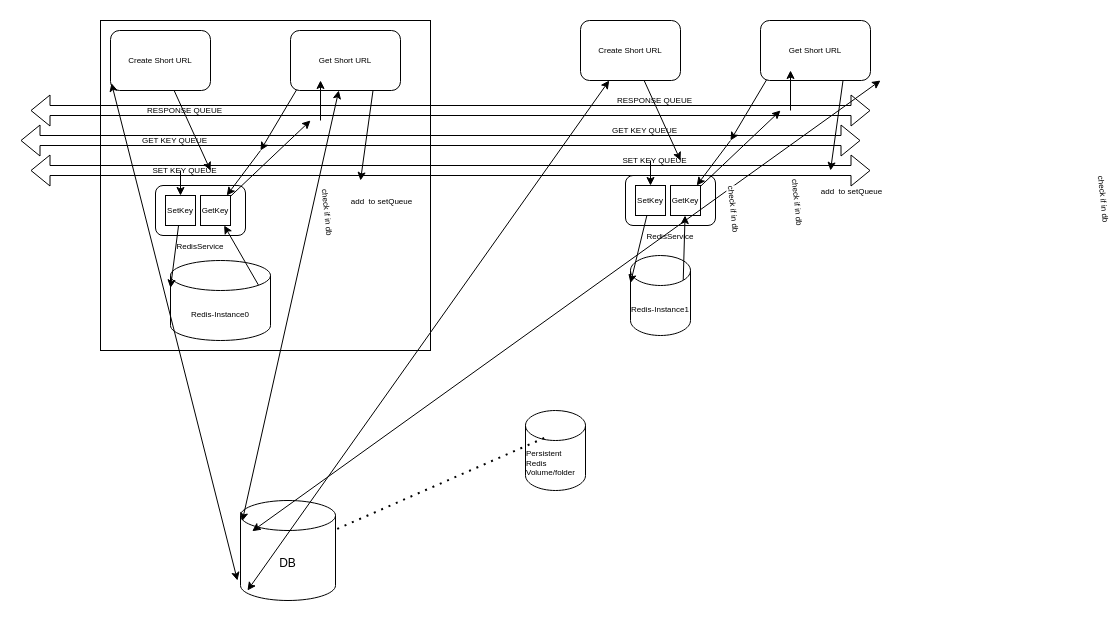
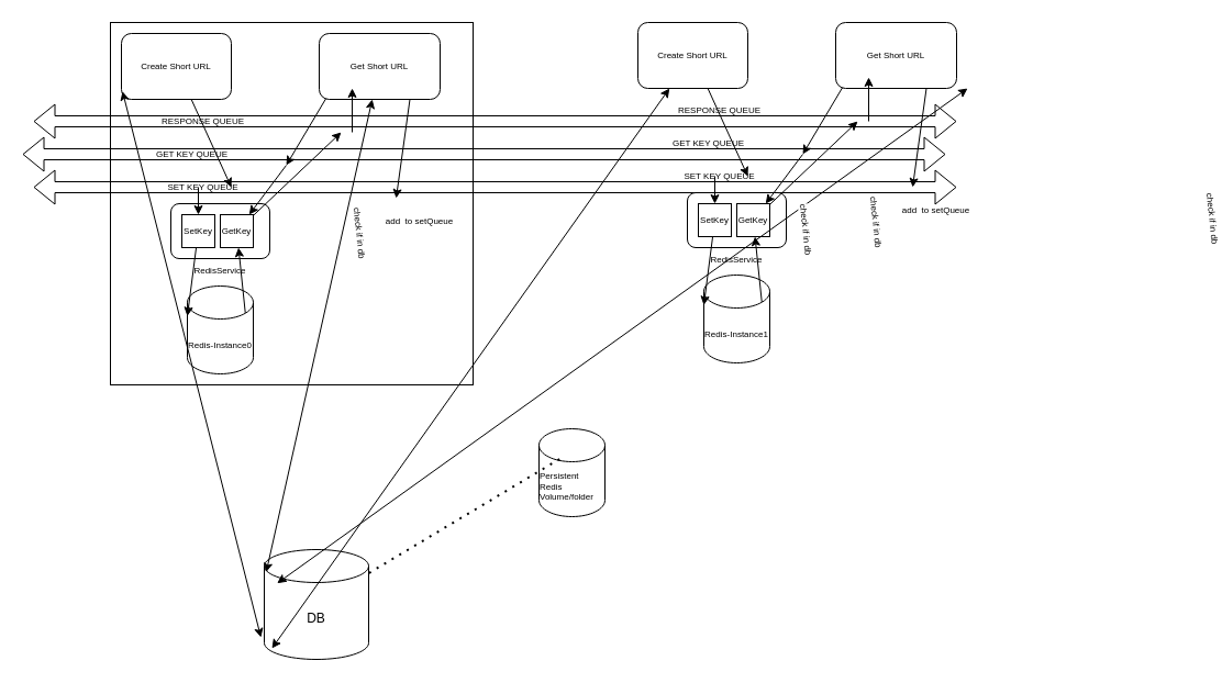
  <mxCell id="0" />
  <mxCell id="1" parent="0" />
  <mxCell id="2" value="DB" style="shape=cylinder3;whiteSpace=wrap;html=1;boundedLbl=1;backgroundOutline=1;size=15;" vertex="1" parent="1"><mxGeometry x="240" y="500" width="95" height="100" as="geometry" /></mxCell>
  <mxCell id="3" value="" style="whiteSpace=wrap;html=1;aspect=fixed;" vertex="1" parent="1"><mxGeometry x="100" y="20" width="330" height="330" as="geometry" /></mxCell>
- <mxCell id="4" value="&lt;font style=&quot;font-size: 8px&quot;&gt;Redis-Instance0&lt;/font&gt;" style="shape=cylinder3;whiteSpace=wrap;html=1;boundedLbl=1;backgroundOutline=1;size=15;" vertex="1" parent="1"><mxGeometry x="170" y="260" width="100" height="80" as="geometry" /></mxCell>
+ <mxCell id="4" value="&lt;font style=&quot;font-size: 8px&quot;&gt;Redis-Instance0&lt;/font&gt;" style="shape=cylinder3;whiteSpace=wrap;html=1;boundedLbl=1;backgroundOutline=1;size=15;" vertex="1" parent="1"><mxGeometry x="170" y="260" width="60" height="80" as="geometry" /></mxCell>
  <mxCell id="5" value="&lt;div align=&quot;center&quot;&gt;RedisService&lt;/div&gt;" style="rounded=1;whiteSpace=wrap;html=1;fontSize=8;align=center;labelPosition=center;verticalLabelPosition=bottom;verticalAlign=top;" vertex="1" parent="1"><mxGeometry x="155" y="185" width="90" height="50" as="geometry" /></mxCell>
  <mxCell id="6" value="SetKey" style="whiteSpace=wrap;html=1;aspect=fixed;fontSize=8;" vertex="1" parent="1"><mxGeometry x="165" y="195" width="30" height="30" as="geometry" /></mxCell>
  <mxCell id="7" value="GetKey" style="whiteSpace=wrap;html=1;aspect=fixed;fontSize=8;" vertex="1" parent="1"><mxGeometry x="200" y="195" width="30" height="30" as="geometry" /></mxCell>
- <mxCell id="8" value="&lt;div align=&quot;justify&quot;&gt;Persistent Redis&lt;/div&gt;&lt;div align=&quot;justify&quot;&gt;Volume/folder&lt;/div&gt;" style="shape=cylinder3;whiteSpace=wrap;html=1;boundedLbl=1;backgroundOutline=1;size=15;fontSize=8;" vertex="1" parent="1"><mxGeometry x="525" y="410" width="60" height="80" as="geometry" /></mxCell>
+ <mxCell id="8" value="&lt;div align=&quot;justify&quot;&gt;Persistent Redis&lt;/div&gt;&lt;div align=&quot;justify&quot;&gt;Volume/folder&lt;/div&gt;" style="shape=cylinder3;whiteSpace=wrap;html=1;boundedLbl=1;backgroundOutline=1;size=15;fontSize=8;" vertex="1" parent="1"><mxGeometry x="490" y="390" width="60" height="80" as="geometry" /></mxCell>
  <mxCell id="9" value="" style="shape=flexArrow;endArrow=classic;startArrow=classic;html=1;rounded=0;fontSize=8;" edge="1" parent="1"><mxGeometry width="100" height="100" relative="1" as="geometry"><mxPoint x="20" y="140" as="sourcePoint" /><mxPoint x="860" y="140" as="targetPoint" /></mxGeometry></mxCell>
  <mxCell id="10" value="GET KEY QUEUE" style="edgeLabel;html=1;align=center;verticalAlign=middle;resizable=0;points=[];fontSize=8;labelBackgroundColor=none;" vertex="1" connectable="0" parent="9"><mxGeometry x="-0.636" y="1" relative="1" as="geometry"><mxPoint as="offset" /></mxGeometry></mxCell>
  <mxCell id="11" value="GET KEY QUEUE" style="edgeLabel;html=1;align=center;verticalAlign=middle;resizable=0;points=[];fontSize=8;labelBackgroundColor=none;" vertex="1" connectable="0" parent="9"><mxGeometry x="-0.636" y="1" relative="1" as="geometry"><mxPoint x="470" y="-10" as="offset" /></mxGeometry></mxCell>
  <mxCell id="12" value="" style="endArrow=classic;html=1;rounded=0;fontSize=8;" edge="1" parent="1" target="6"><mxGeometry width="50" height="50" relative="1" as="geometry"><mxPoint x="180" y="170" as="sourcePoint" /><mxPoint x="390" y="190" as="targetPoint" /></mxGeometry></mxCell>
  <mxCell id="13" value="&lt;div align=&quot;center&quot;&gt;Create Short URL&lt;br&gt;&lt;/div&gt;" style="rounded=1;whiteSpace=wrap;html=1;labelBackgroundColor=none;fontSize=8;labelPosition=center;verticalLabelPosition=middle;align=center;verticalAlign=middle;" vertex="1" parent="1"><mxGeometry x="110" y="30" width="100" height="60" as="geometry" /></mxCell>
  <mxCell id="14" value="" style="endArrow=classic;html=1;rounded=0;fontSize=8;entryX=0;entryY=0;entryDx=0;entryDy=27.5;entryPerimeter=0;" edge="1" parent="1" source="6" target="4"><mxGeometry width="50" height="50" relative="1" as="geometry"><mxPoint x="340" y="200" as="sourcePoint" /><mxPoint x="390" y="150" as="targetPoint" /></mxGeometry></mxCell>
  <mxCell id="15" value="" style="endArrow=classic;html=1;rounded=0;fontSize=8;exitX=0.879;exitY=0.306;exitDx=0;exitDy=0;exitPerimeter=0;" edge="1" parent="1" source="4" target="7"><mxGeometry width="50" height="50" relative="1" as="geometry"><mxPoint x="340" y="200" as="sourcePoint" /><mxPoint x="390" y="150" as="targetPoint" /></mxGeometry></mxCell>
  <mxCell id="16" value="Get Short URL" style="rounded=1;whiteSpace=wrap;html=1;labelBackgroundColor=none;fontSize=8;labelPosition=center;verticalLabelPosition=middle;align=center;verticalAlign=middle;" vertex="1" parent="1"><mxGeometry x="290" y="30" width="110" height="60" as="geometry" /></mxCell>
  <mxCell id="17" value="" style="endArrow=classic;startArrow=classic;html=1;rounded=0;fontSize=8;exitX=0.018;exitY=0.207;exitDx=0;exitDy=0;exitPerimeter=0;" edge="1" parent="1" source="2" target="16"><mxGeometry width="50" height="50" relative="1" as="geometry"><mxPoint x="340" y="220" as="sourcePoint" /><mxPoint x="390" y="170" as="targetPoint" /></mxGeometry></mxCell>
  <mxCell id="18" value="check if in db" style="edgeLabel;html=1;align=center;verticalAlign=middle;resizable=0;points=[];fontSize=8;rotation=84;" vertex="1" connectable="0" parent="17"><mxGeometry x="0.492" y="-3" relative="1" as="geometry"><mxPoint x="11" y="11" as="offset" /></mxGeometry></mxCell>
  <mxCell id="19" value="check if in db" style="edgeLabel;html=1;align=center;verticalAlign=middle;resizable=0;points=[];fontSize=8;rotation=84;" vertex="1" connectable="0" parent="17"><mxGeometry x="0.492" y="-3" relative="1" as="geometry"><mxPoint x="481" y="1" as="offset" /></mxGeometry></mxCell>
  <mxCell id="20" value="add&amp;nbsp; to setQueue" style="endArrow=classic;html=1;rounded=0;fontSize=8;exitX=0.75;exitY=1;exitDx=0;exitDy=0;" edge="1" parent="1" source="16"><mxGeometry x="1" y="22" width="50" height="50" relative="1" as="geometry"><mxPoint x="340" y="210" as="sourcePoint" /><mxPoint x="360" y="180" as="targetPoint" /><mxPoint x="-1" y="18" as="offset" /></mxGeometry></mxCell>
  <mxCell id="21" value="" style="endArrow=classic;startArrow=classic;html=1;rounded=0;fontSize=8;exitX=0.01;exitY=0.878;exitDx=0;exitDy=0;exitPerimeter=0;entryX=-0.032;entryY=0.8;entryDx=0;entryDy=0;entryPerimeter=0;" edge="1" parent="1" source="13" target="2"><mxGeometry width="50" height="50" relative="1" as="geometry"><mxPoint x="330" y="250" as="sourcePoint" /><mxPoint x="380" y="200" as="targetPoint" /></mxGeometry></mxCell>
  <mxCell id="22" value="" style="endArrow=classic;html=1;rounded=0;fontSize=8;" edge="1" parent="1" source="13"><mxGeometry width="50" height="50" relative="1" as="geometry"><mxPoint x="240" y="220" as="sourcePoint" /><mxPoint x="210" y="170" as="targetPoint" /></mxGeometry></mxCell>
  <mxCell id="23" value="" style="shape=flexArrow;endArrow=classic;startArrow=classic;html=1;rounded=0;fontSize=8;" edge="1" parent="1"><mxGeometry width="100" height="100" relative="1" as="geometry"><mxPoint x="30" y="170" as="sourcePoint" /><mxPoint x="870" y="170" as="targetPoint" /></mxGeometry></mxCell>
  <mxCell id="24" value="SET KEY QUEUE" style="edgeLabel;html=1;align=center;verticalAlign=middle;resizable=0;points=[];fontSize=8;labelBackgroundColor=none;" vertex="1" connectable="0" parent="23"><mxGeometry x="-0.636" y="1" relative="1" as="geometry"><mxPoint as="offset" /></mxGeometry></mxCell>
  <mxCell id="25" value="SET KEY QUEUE" style="edgeLabel;html=1;align=center;verticalAlign=middle;resizable=0;points=[];fontSize=8;labelBackgroundColor=none;" vertex="1" connectable="0" parent="23"><mxGeometry x="-0.636" y="1" relative="1" as="geometry"><mxPoint x="470" y="-10" as="offset" /></mxGeometry></mxCell>
  <mxCell id="26" value="" style="endArrow=classic;html=1;rounded=0;labelBorderColor=none;fontSize=8;fontColor=default;" edge="1" parent="1" target="7"><mxGeometry width="50" height="50" relative="1" as="geometry"><mxPoint x="260" y="150" as="sourcePoint" /><mxPoint x="430" y="140" as="targetPoint" /></mxGeometry></mxCell>
  <mxCell id="27" value="" style="shape=flexArrow;endArrow=classic;startArrow=classic;html=1;rounded=0;fontSize=8;" edge="1" parent="1"><mxGeometry width="100" height="100" relative="1" as="geometry"><mxPoint x="30" y="110" as="sourcePoint" /><mxPoint x="870" y="110" as="targetPoint" /></mxGeometry></mxCell>
  <mxCell id="28" value="RESPONSE QUEUE" style="edgeLabel;html=1;align=center;verticalAlign=middle;resizable=0;points=[];fontSize=8;labelBackgroundColor=none;" vertex="1" connectable="0" parent="27"><mxGeometry x="-0.636" y="1" relative="1" as="geometry"><mxPoint as="offset" /></mxGeometry></mxCell>
  <mxCell id="29" value="RESPONSE QUEUE" style="edgeLabel;html=1;align=center;verticalAlign=middle;resizable=0;points=[];fontSize=8;labelBackgroundColor=none;" vertex="1" connectable="0" parent="27"><mxGeometry x="-0.636" y="1" relative="1" as="geometry"><mxPoint x="470" y="-10" as="offset" /></mxGeometry></mxCell>
  <mxCell id="30" value="" style="endArrow=classic;html=1;rounded=0;labelBorderColor=none;fontSize=8;fontColor=default;exitX=0.056;exitY=0.986;exitDx=0;exitDy=0;exitPerimeter=0;" edge="1" parent="1" source="16"><mxGeometry width="50" height="50" relative="1" as="geometry"><mxPoint x="370" y="190" as="sourcePoint" /><mxPoint x="260" y="150" as="targetPoint" /></mxGeometry></mxCell>
  <mxCell id="31" value="" style="endArrow=classic;html=1;rounded=0;labelBorderColor=none;fontSize=8;fontColor=default;" edge="1" parent="1" source="7"><mxGeometry width="50" height="50" relative="1" as="geometry"><mxPoint x="370" y="190" as="sourcePoint" /><mxPoint x="310" y="120" as="targetPoint" /></mxGeometry></mxCell>
  <mxCell id="32" value="" style="endArrow=classic;html=1;rounded=0;labelBorderColor=none;fontSize=8;fontColor=default;entryX=0.273;entryY=0.833;entryDx=0;entryDy=0;entryPerimeter=0;" edge="1" parent="1" target="16"><mxGeometry width="50" height="50" relative="1" as="geometry"><mxPoint x="320" y="120" as="sourcePoint" /><mxPoint x="420" y="140" as="targetPoint" /></mxGeometry></mxCell>
- <mxCell id="33" value="&lt;font style=&quot;font-size: 8px&quot;&gt;Redis-Instance1&lt;/font&gt;" style="shape=cylinder3;whiteSpace=wrap;html=1;boundedLbl=1;backgroundOutline=1;size=15;" vertex="1" parent="1"><mxGeometry x="630" y="255" width="60" height="80" as="geometry" /></mxCell>
+ <mxCell id="33" value="&lt;font style=&quot;font-size: 8px&quot;&gt;Redis-Instance1&lt;/font&gt;" style="shape=cylinder3;whiteSpace=wrap;html=1;boundedLbl=1;backgroundOutline=1;size=15;" vertex="1" parent="1"><mxGeometry x="640" y="250" width="60" height="80" as="geometry" /></mxCell>
  <mxCell id="34" value="&lt;div align=&quot;center&quot;&gt;RedisService&lt;/div&gt;" style="rounded=1;whiteSpace=wrap;html=1;fontSize=8;align=center;labelPosition=center;verticalLabelPosition=bottom;verticalAlign=top;" vertex="1" parent="1"><mxGeometry x="625" y="175" width="90" height="50" as="geometry" /></mxCell>
  <mxCell id="35" value="SetKey" style="whiteSpace=wrap;html=1;aspect=fixed;fontSize=8;" vertex="1" parent="1"><mxGeometry x="635" y="185" width="30" height="30" as="geometry" /></mxCell>
  <mxCell id="36" value="GetKey" style="whiteSpace=wrap;html=1;aspect=fixed;fontSize=8;" vertex="1" parent="1"><mxGeometry x="670" y="185" width="30" height="30" as="geometry" /></mxCell>
  <mxCell id="37" value="" style="endArrow=classic;html=1;rounded=0;fontSize=8;" edge="1" target="35" parent="1"><mxGeometry width="50" height="50" relative="1" as="geometry"><mxPoint x="650" y="160" as="sourcePoint" /><mxPoint x="860" y="180" as="targetPoint" /></mxGeometry></mxCell>
  <mxCell id="38" value="&lt;div align=&quot;center&quot;&gt;Create Short URL&lt;br&gt;&lt;/div&gt;" style="rounded=1;whiteSpace=wrap;html=1;labelBackgroundColor=none;fontSize=8;labelPosition=center;verticalLabelPosition=middle;align=center;verticalAlign=middle;" vertex="1" parent="1"><mxGeometry x="580" y="20" width="100" height="60" as="geometry" /></mxCell>
  <mxCell id="39" value="" style="endArrow=classic;html=1;rounded=0;fontSize=8;entryX=0;entryY=0;entryDx=0;entryDy=27.5;entryPerimeter=0;" edge="1" source="35" target="33" parent="1"><mxGeometry width="50" height="50" relative="1" as="geometry"><mxPoint x="810" y="190" as="sourcePoint" /><mxPoint x="860" y="140" as="targetPoint" /></mxGeometry></mxCell>
  <mxCell id="40" value="" style="endArrow=classic;html=1;rounded=0;fontSize=8;exitX=0.879;exitY=0.306;exitDx=0;exitDy=0;exitPerimeter=0;" edge="1" source="33" target="36" parent="1"><mxGeometry width="50" height="50" relative="1" as="geometry"><mxPoint x="810" y="190" as="sourcePoint" /><mxPoint x="860" y="140" as="targetPoint" /></mxGeometry></mxCell>
  <mxCell id="41" value="Get Short URL" style="rounded=1;whiteSpace=wrap;html=1;labelBackgroundColor=none;fontSize=8;labelPosition=center;verticalLabelPosition=middle;align=center;verticalAlign=middle;" vertex="1" parent="1"><mxGeometry x="760" y="20" width="110" height="60" as="geometry" /></mxCell>
  <mxCell id="42" value="add&amp;nbsp; to setQueue" style="endArrow=classic;html=1;rounded=0;fontSize=8;exitX=0.75;exitY=1;exitDx=0;exitDy=0;" edge="1" source="41" parent="1"><mxGeometry x="1" y="22" width="50" height="50" relative="1" as="geometry"><mxPoint x="810" y="200" as="sourcePoint" /><mxPoint x="830" y="170" as="targetPoint" /><mxPoint x="-1" y="18" as="offset" /></mxGeometry></mxCell>
  <mxCell id="43" value="" style="endArrow=classic;html=1;rounded=0;fontSize=8;" edge="1" source="38" parent="1"><mxGeometry width="50" height="50" relative="1" as="geometry"><mxPoint x="710" y="210" as="sourcePoint" /><mxPoint x="680" y="160" as="targetPoint" /></mxGeometry></mxCell>
  <mxCell id="44" value="" style="endArrow=classic;html=1;rounded=0;labelBorderColor=none;fontSize=8;fontColor=default;" edge="1" target="36" parent="1"><mxGeometry width="50" height="50" relative="1" as="geometry"><mxPoint x="730" y="140" as="sourcePoint" /><mxPoint x="900" y="130" as="targetPoint" /></mxGeometry></mxCell>
  <mxCell id="45" value="" style="endArrow=classic;html=1;rounded=0;labelBorderColor=none;fontSize=8;fontColor=default;exitX=0.056;exitY=0.986;exitDx=0;exitDy=0;exitPerimeter=0;" edge="1" source="41" parent="1"><mxGeometry width="50" height="50" relative="1" as="geometry"><mxPoint x="840" y="180" as="sourcePoint" /><mxPoint x="730" y="140" as="targetPoint" /></mxGeometry></mxCell>
  <mxCell id="46" value="" style="endArrow=classic;html=1;rounded=0;labelBorderColor=none;fontSize=8;fontColor=default;" edge="1" source="36" parent="1"><mxGeometry width="50" height="50" relative="1" as="geometry"><mxPoint x="840" y="180" as="sourcePoint" /><mxPoint x="780" y="110" as="targetPoint" /></mxGeometry></mxCell>
  <mxCell id="47" value="" style="endArrow=classic;html=1;rounded=0;labelBorderColor=none;fontSize=8;fontColor=default;entryX=0.273;entryY=0.833;entryDx=0;entryDy=0;entryPerimeter=0;" edge="1" target="41" parent="1"><mxGeometry width="50" height="50" relative="1" as="geometry"><mxPoint x="790" y="110" as="sourcePoint" /><mxPoint x="890" y="130" as="targetPoint" /></mxGeometry></mxCell>
  <mxCell id="48" value="" style="endArrow=classic;startArrow=classic;html=1;rounded=0;fontSize=8;entryX=-0.032;entryY=0.8;entryDx=0;entryDy=0;entryPerimeter=0;" edge="1" parent="1" source="38"><mxGeometry width="50" height="50" relative="1" as="geometry"><mxPoint x="121" y="92.68" as="sourcePoint" /><mxPoint x="246.96" y="590" as="targetPoint" /></mxGeometry></mxCell>
  <mxCell id="49" value="" style="endArrow=classic;startArrow=classic;html=1;rounded=0;fontSize=8;exitX=0.018;exitY=0.207;exitDx=0;exitDy=0;exitPerimeter=0;entryX=1.091;entryY=1;entryDx=0;entryDy=0;entryPerimeter=0;" edge="1" parent="1" target="41"><mxGeometry width="50" height="50" relative="1" as="geometry"><mxPoint x="251.71" y="530.7" as="sourcePoint" /><mxPoint x="348.274" y="100" as="targetPoint" /></mxGeometry></mxCell>
  <mxCell id="50" value="check if in db" style="edgeLabel;html=1;align=center;verticalAlign=middle;resizable=0;points=[];fontSize=8;rotation=84;" vertex="1" connectable="0" parent="49"><mxGeometry x="0.492" y="-3" relative="1" as="geometry"><mxPoint x="11" y="11" as="offset" /></mxGeometry></mxCell>
  <mxCell id="51" value="check if in db" style="edgeLabel;html=1;align=center;verticalAlign=middle;resizable=0;points=[];fontSize=8;rotation=84;" vertex="1" connectable="0" parent="49"><mxGeometry x="0.492" y="-3" relative="1" as="geometry"><mxPoint x="381" y="1" as="offset" /></mxGeometry></mxCell>
  <mxCell id="52" value="" style="endArrow=none;dashed=1;html=1;dashPattern=1 3;strokeWidth=2;rounded=0;labelBorderColor=none;fontSize=8;fontColor=default;exitX=0.311;exitY=0.344;exitDx=0;exitDy=0;exitPerimeter=0;" edge="1" parent="1" source="8" target="2"><mxGeometry width="50" height="50" relative="1" as="geometry"><mxPoint x="340" y="300" as="sourcePoint" /><mxPoint x="390" y="250" as="targetPoint" /></mxGeometry></mxCell>
